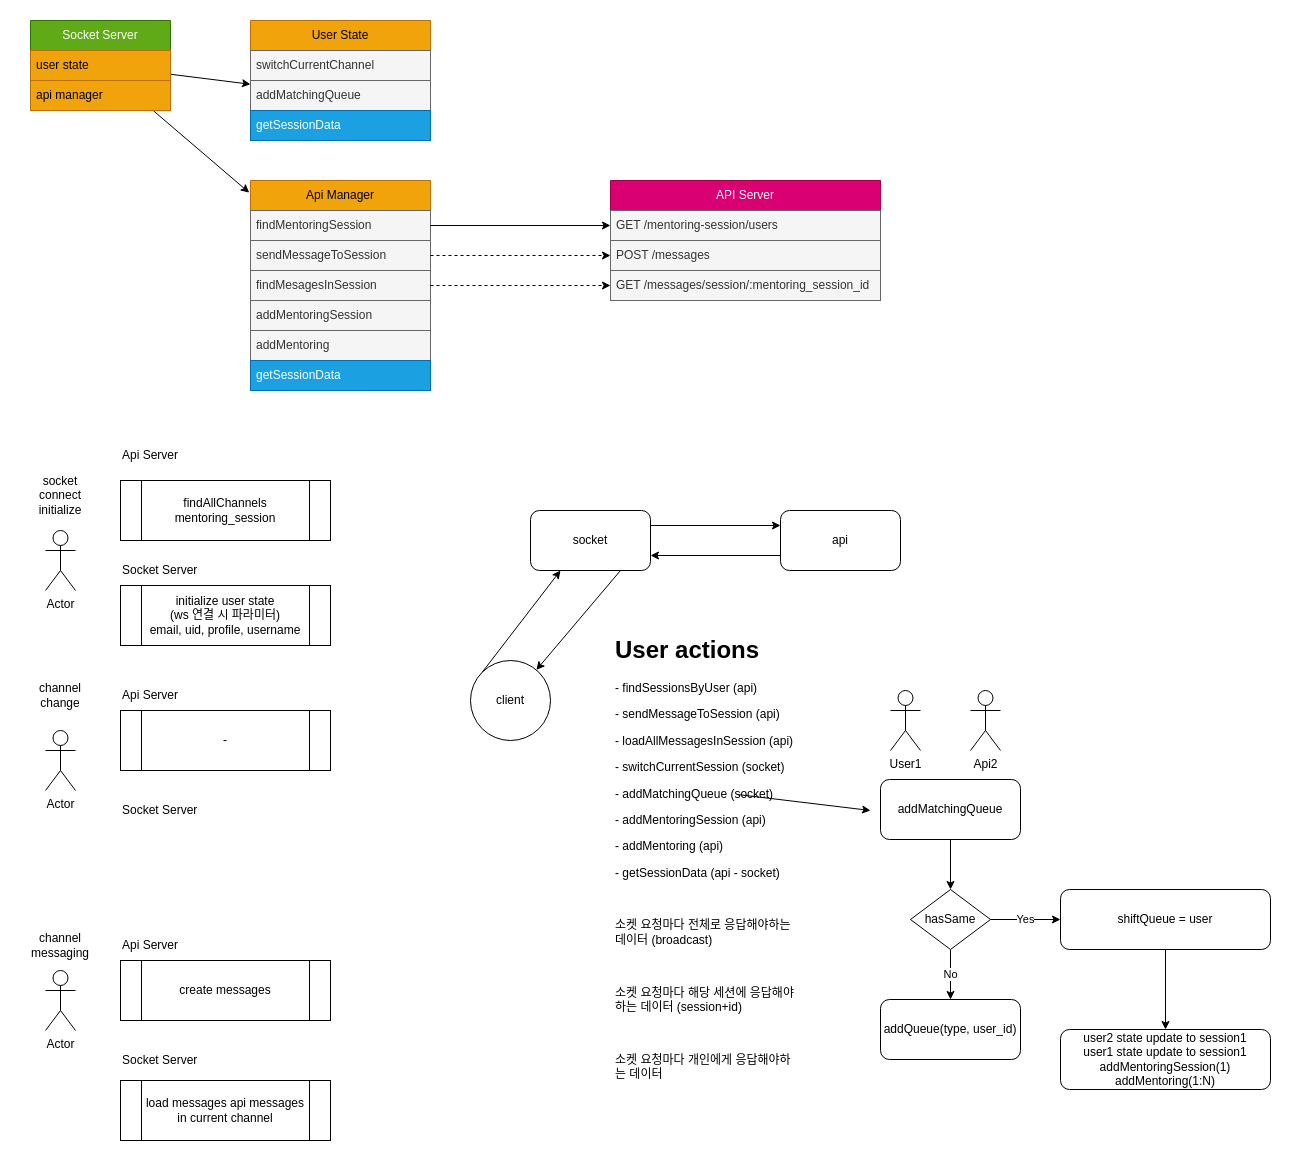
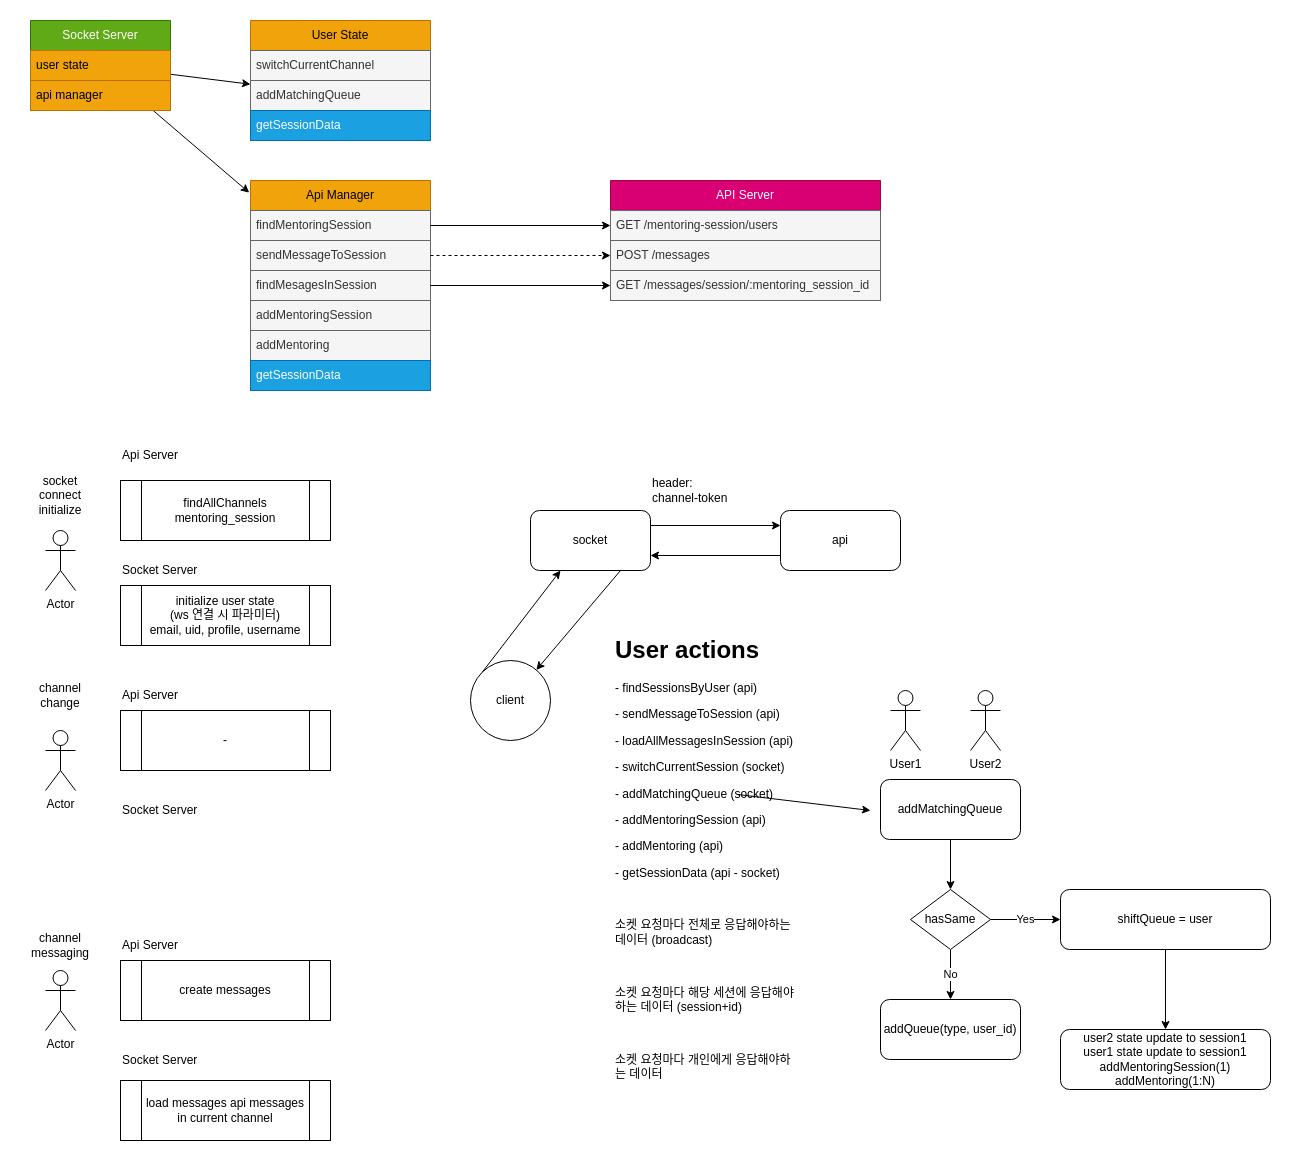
  <mxCell id="0" />
  <mxCell id="1" parent="0" />
  <mxCell id="2" value="API Server" style="swimlane;fontStyle=0;childLayout=stackLayout;horizontal=1;startSize=30;horizontalStack=0;resizeParent=1;resizeParentMax=0;resizeLast=0;collapsible=1;marginBottom=0;whiteSpace=wrap;html=1;fillColor=#d80073;fontColor=#ffffff;strokeColor=#A50040;" vertex="1" parent="1"><mxGeometry x="610" y="180" width="270" height="120" as="geometry" /></mxCell>
  <mxCell id="3" value="GET /mentoring-session/users" style="text;strokeColor=#666666;fillColor=#f5f5f5;align=left;verticalAlign=middle;spacingLeft=4;spacingRight=4;overflow=hidden;points=[[0,0.5],[1,0.5]];portConstraint=eastwest;rotatable=0;whiteSpace=wrap;html=1;fontColor=#333333;" vertex="1" parent="2"><mxGeometry y="30" width="270" height="30" as="geometry" /></mxCell>
  <mxCell id="4" value="POST /messages" style="text;strokeColor=#666666;fillColor=#f5f5f5;align=left;verticalAlign=middle;spacingLeft=4;spacingRight=4;overflow=hidden;points=[[0,0.5],[1,0.5]];portConstraint=eastwest;rotatable=0;whiteSpace=wrap;html=1;fontColor=#333333;" vertex="1" parent="2"><mxGeometry y="60" width="270" height="30" as="geometry" /></mxCell>
  <mxCell id="5" value="GET /messages/session/:mentoring_session_id" style="text;strokeColor=#666666;fillColor=#f5f5f5;align=left;verticalAlign=middle;spacingLeft=4;spacingRight=4;overflow=hidden;points=[[0,0.5],[1,0.5]];portConstraint=eastwest;rotatable=0;whiteSpace=wrap;html=1;fontColor=#333333;" vertex="1" parent="2"><mxGeometry y="90" width="270" height="30" as="geometry" /></mxCell>
  <mxCell id="6" value="" style="edgeStyle=none;html=1;" edge="1" parent="1" source="8" target="22"><mxGeometry relative="1" as="geometry" /></mxCell>
  <mxCell id="7" value="" style="edgeStyle=none;html=1;entryX=-0.007;entryY=0.058;entryDx=0;entryDy=0;entryPerimeter=0;" edge="1" parent="1" source="8" target="13"><mxGeometry relative="1" as="geometry" /></mxCell>
  <mxCell id="8" value="Socket Server" style="swimlane;fontStyle=0;childLayout=stackLayout;horizontal=1;startSize=30;horizontalStack=0;resizeParent=1;resizeParentMax=0;resizeLast=0;collapsible=1;marginBottom=0;whiteSpace=wrap;html=1;fillColor=#60a917;fontColor=#ffffff;strokeColor=#2D7600;" vertex="1" parent="1"><mxGeometry x="30" y="20" width="140" height="90" as="geometry" /></mxCell>
  <mxCell id="9" value="user state" style="text;strokeColor=#BD7000;fillColor=#f0a30a;align=left;verticalAlign=middle;spacingLeft=4;spacingRight=4;overflow=hidden;points=[[0,0.5],[1,0.5]];portConstraint=eastwest;rotatable=0;whiteSpace=wrap;html=1;fontColor=#000000;" vertex="1" parent="8"><mxGeometry y="30" width="140" height="30" as="geometry" /></mxCell>
  <mxCell id="10" value="api manager" style="text;strokeColor=#BD7000;fillColor=#f0a30a;align=left;verticalAlign=middle;spacingLeft=4;spacingRight=4;overflow=hidden;points=[[0,0.5],[1,0.5]];portConstraint=eastwest;rotatable=0;whiteSpace=wrap;html=1;fontColor=#000000;" vertex="1" parent="8"><mxGeometry y="60" width="140" height="30" as="geometry" /></mxCell>
  <mxCell id="11" value="Actor" style="shape=umlActor;verticalLabelPosition=bottom;verticalAlign=top;html=1;outlineConnect=0;" vertex="1" parent="1"><mxGeometry x="45" y="530" width="30" height="60" as="geometry" /></mxCell>
  <mxCell id="12" value="socket connect initialize" style="text;html=1;strokeColor=none;fillColor=none;align=center;verticalAlign=middle;whiteSpace=wrap;rounded=0;" vertex="1" parent="1"><mxGeometry x="30" y="480" width="60" height="30" as="geometry" /></mxCell>
  <mxCell id="13" value="Api Manager" style="swimlane;fontStyle=0;childLayout=stackLayout;horizontal=1;startSize=30;horizontalStack=0;resizeParent=1;resizeParentMax=0;resizeLast=0;collapsible=1;marginBottom=0;whiteSpace=wrap;html=1;fillColor=#f0a30a;fontColor=#000000;strokeColor=#BD7000;" vertex="1" parent="1"><mxGeometry x="250" y="180" width="180" height="210" as="geometry" /></mxCell>
  <mxCell id="14" value="findMentoringSession" style="text;strokeColor=#666666;fillColor=#f5f5f5;align=left;verticalAlign=middle;spacingLeft=4;spacingRight=4;overflow=hidden;points=[[0,0.5],[1,0.5]];portConstraint=eastwest;rotatable=0;whiteSpace=wrap;html=1;fontColor=#333333;" vertex="1" parent="13"><mxGeometry y="30" width="180" height="30" as="geometry" /></mxCell>
  <mxCell id="15" value="sendMessageToSession" style="text;strokeColor=#666666;fillColor=#f5f5f5;align=left;verticalAlign=middle;spacingLeft=4;spacingRight=4;overflow=hidden;points=[[0,0.5],[1,0.5]];portConstraint=eastwest;rotatable=0;whiteSpace=wrap;html=1;fontColor=#333333;" vertex="1" parent="13"><mxGeometry y="60" width="180" height="30" as="geometry" /></mxCell>
  <mxCell id="16" value="findMesagesInSession" style="text;strokeColor=#666666;fillColor=#f5f5f5;align=left;verticalAlign=middle;spacingLeft=4;spacingRight=4;overflow=hidden;points=[[0,0.5],[1,0.5]];portConstraint=eastwest;rotatable=0;whiteSpace=wrap;html=1;fontColor=#333333;" vertex="1" parent="13"><mxGeometry y="90" width="180" height="30" as="geometry" /></mxCell>
  <mxCell id="17" value="addMentoringSession" style="text;strokeColor=#666666;fillColor=#f5f5f5;align=left;verticalAlign=middle;spacingLeft=4;spacingRight=4;overflow=hidden;points=[[0,0.5],[1,0.5]];portConstraint=eastwest;rotatable=0;whiteSpace=wrap;html=1;fontColor=#333333;" vertex="1" parent="13"><mxGeometry y="120" width="180" height="30" as="geometry" /></mxCell>
  <mxCell id="18" value="addMentoring" style="text;strokeColor=#666666;fillColor=#f5f5f5;align=left;verticalAlign=middle;spacingLeft=4;spacingRight=4;overflow=hidden;points=[[0,0.5],[1,0.5]];portConstraint=eastwest;rotatable=0;whiteSpace=wrap;html=1;fontColor=#333333;" vertex="1" parent="13"><mxGeometry y="150" width="180" height="30" as="geometry" /></mxCell>
  <mxCell id="19" value="getSessionData" style="text;strokeColor=#006EAF;fillColor=#1ba1e2;align=left;verticalAlign=middle;spacingLeft=4;spacingRight=4;overflow=hidden;points=[[0,0.5],[1,0.5]];portConstraint=eastwest;rotatable=0;whiteSpace=wrap;html=1;fontColor=#ffffff;" vertex="1" parent="13"><mxGeometry y="180" width="180" height="30" as="geometry" /></mxCell>
  <mxCell id="20" value="User State" style="swimlane;fontStyle=0;childLayout=stackLayout;horizontal=1;startSize=30;horizontalStack=0;resizeParent=1;resizeParentMax=0;resizeLast=0;collapsible=1;marginBottom=0;whiteSpace=wrap;html=1;fillColor=#f0a30a;fontColor=#000000;strokeColor=#BD7000;" vertex="1" parent="1"><mxGeometry x="250" y="20" width="180" height="120" as="geometry" /></mxCell>
  <mxCell id="21" value="switchCurrentChannel" style="text;strokeColor=#666666;fillColor=#f5f5f5;align=left;verticalAlign=middle;spacingLeft=4;spacingRight=4;overflow=hidden;points=[[0,0.5],[1,0.5]];portConstraint=eastwest;rotatable=0;whiteSpace=wrap;html=1;fontColor=#333333;" vertex="1" parent="20"><mxGeometry y="30" width="180" height="30" as="geometry" /></mxCell>
  <mxCell id="22" value="addMatchingQueue" style="text;strokeColor=#666666;fillColor=#f5f5f5;align=left;verticalAlign=middle;spacingLeft=4;spacingRight=4;overflow=hidden;points=[[0,0.5],[1,0.5]];portConstraint=eastwest;rotatable=0;whiteSpace=wrap;html=1;fontColor=#333333;" vertex="1" parent="20"><mxGeometry y="60" width="180" height="30" as="geometry" /></mxCell>
  <mxCell id="23" value="getSessionData" style="text;strokeColor=#006EAF;fillColor=#1ba1e2;align=left;verticalAlign=middle;spacingLeft=4;spacingRight=4;overflow=hidden;points=[[0,0.5],[1,0.5]];portConstraint=eastwest;rotatable=0;whiteSpace=wrap;html=1;fontColor=#ffffff;" vertex="1" parent="20"><mxGeometry y="90" width="180" height="30" as="geometry" /></mxCell>
  <mxCell id="24" value="findAllChannels&lt;br&gt;mentoring_session" style="shape=process;whiteSpace=wrap;html=1;backgroundOutline=1;" vertex="1" parent="1"><mxGeometry x="120" y="480" width="210" height="60" as="geometry" /></mxCell>
  <mxCell id="25" value="initialize user state&lt;br&gt;(ws 연결 시 파라미터)&lt;br&gt;email, uid, profile, username" style="shape=process;whiteSpace=wrap;html=1;backgroundOutline=1;" vertex="1" parent="1"><mxGeometry x="120" y="585" width="210" height="60" as="geometry" /></mxCell>
  <mxCell id="26" value="-" style="shape=process;whiteSpace=wrap;html=1;backgroundOutline=1;" vertex="1" parent="1"><mxGeometry x="120" y="710" width="210" height="60" as="geometry" /></mxCell>
  <mxCell id="27" value="Actor" style="shape=umlActor;verticalLabelPosition=bottom;verticalAlign=top;html=1;outlineConnect=0;" vertex="1" parent="1"><mxGeometry x="45" y="730" width="30" height="60" as="geometry" /></mxCell>
  <mxCell id="28" value="channel change" style="text;html=1;strokeColor=none;fillColor=none;align=center;verticalAlign=middle;whiteSpace=wrap;rounded=0;" vertex="1" parent="1"><mxGeometry x="20" y="680" width="80" height="30" as="geometry" /></mxCell>
  <mxCell id="29" value="Api Server" style="text;html=1;strokeColor=none;fillColor=none;align=left;verticalAlign=middle;whiteSpace=wrap;rounded=0;" vertex="1" parent="1"><mxGeometry x="120" y="440" width="60" height="30" as="geometry" /></mxCell>
  <mxCell id="30" value="Socket Server" style="text;html=1;strokeColor=none;fillColor=none;align=left;verticalAlign=middle;whiteSpace=wrap;rounded=0;" vertex="1" parent="1"><mxGeometry x="120" y="555" width="110" height="30" as="geometry" /></mxCell>
  <mxCell id="31" value="Socket Server" style="text;html=1;strokeColor=none;fillColor=none;align=left;verticalAlign=middle;whiteSpace=wrap;rounded=0;" vertex="1" parent="1"><mxGeometry x="120" y="795" width="110" height="30" as="geometry" /></mxCell>
  <mxCell id="32" value="Api Server" style="text;html=1;strokeColor=none;fillColor=none;align=left;verticalAlign=middle;whiteSpace=wrap;rounded=0;" vertex="1" parent="1"><mxGeometry x="120" y="680" width="60" height="30" as="geometry" /></mxCell>
  <mxCell id="33" value="Actor" style="shape=umlActor;verticalLabelPosition=bottom;verticalAlign=top;html=1;outlineConnect=0;" vertex="1" parent="1"><mxGeometry x="45" y="970" width="30" height="60" as="geometry" /></mxCell>
  <mxCell id="34" value="channel messaging" style="text;html=1;strokeColor=none;fillColor=none;align=center;verticalAlign=middle;whiteSpace=wrap;rounded=0;" vertex="1" parent="1"><mxGeometry x="20" y="930" width="80" height="30" as="geometry" /></mxCell>
  <mxCell id="35" value="Api Server" style="text;html=1;strokeColor=none;fillColor=none;align=left;verticalAlign=middle;whiteSpace=wrap;rounded=0;" vertex="1" parent="1"><mxGeometry x="120" y="930" width="60" height="30" as="geometry" /></mxCell>
  <mxCell id="36" value="Socket Server" style="text;html=1;strokeColor=none;fillColor=none;align=left;verticalAlign=middle;whiteSpace=wrap;rounded=0;" vertex="1" parent="1"><mxGeometry x="120" y="1045" width="110" height="30" as="geometry" /></mxCell>
  <mxCell id="37" value="create messages" style="shape=process;whiteSpace=wrap;html=1;backgroundOutline=1;" vertex="1" parent="1"><mxGeometry x="120" y="960" width="210" height="60" as="geometry" /></mxCell>
  <mxCell id="38" value="load messages api messages in current channel" style="shape=process;whiteSpace=wrap;html=1;backgroundOutline=1;" vertex="1" parent="1"><mxGeometry x="120" y="1080" width="210" height="60" as="geometry" /></mxCell>
  <mxCell id="39" style="edgeStyle=none;html=1;exitX=0;exitY=0;exitDx=0;exitDy=0;entryX=0.25;entryY=1;entryDx=0;entryDy=0;" edge="1" parent="1" source="40" target="43"><mxGeometry relative="1" as="geometry" /></mxCell>
  <mxCell id="40" value="client" style="ellipse;whiteSpace=wrap;html=1;aspect=fixed;" vertex="1" parent="1"><mxGeometry x="470" y="660" width="80" height="80" as="geometry" /></mxCell>
  <mxCell id="41" style="edgeStyle=none;html=1;exitX=1;exitY=0.25;exitDx=0;exitDy=0;entryX=0;entryY=0.25;entryDx=0;entryDy=0;" edge="1" parent="1" source="43" target="45"><mxGeometry relative="1" as="geometry" /></mxCell>
  <mxCell id="42" style="edgeStyle=none;html=1;exitX=0.75;exitY=1;exitDx=0;exitDy=0;" edge="1" parent="1" source="43" target="40"><mxGeometry relative="1" as="geometry" /></mxCell>
  <mxCell id="43" value="socket" style="rounded=1;whiteSpace=wrap;html=1;" vertex="1" parent="1"><mxGeometry x="530" y="510" width="120" height="60" as="geometry" /></mxCell>
  <mxCell id="44" style="edgeStyle=none;html=1;exitX=0;exitY=0.75;exitDx=0;exitDy=0;entryX=1;entryY=0.75;entryDx=0;entryDy=0;" edge="1" parent="1" source="45" target="43"><mxGeometry relative="1" as="geometry" /></mxCell>
  <mxCell id="45" value="api" style="rounded=1;whiteSpace=wrap;html=1;" vertex="1" parent="1"><mxGeometry x="780" y="510" width="120" height="60" as="geometry" /></mxCell>
+ <mxCell id="46" value="header: channel-token" style="text;html=1;strokeColor=none;fillColor=none;align=left;verticalAlign=middle;whiteSpace=wrap;rounded=0;fontStyle=0" vertex="1" parent="1"><mxGeometry x="650" y="465" width="90" height="50" as="geometry" /></mxCell>
  <mxCell id="47" value="&lt;h1&gt;User actions&lt;/h1&gt;&lt;p&gt;- findSessionsByUser (api)&lt;/p&gt;&lt;p&gt;- sendMessageToSession (api)&lt;/p&gt;&lt;p&gt;- loadAllMessagesInSession (api)&lt;/p&gt;&lt;p&gt;- switchCurrentSession (socket)&lt;/p&gt;&lt;p&gt;- addMatchingQueue (socket)&lt;/p&gt;&lt;p&gt;- addMentoringSession (api)&lt;/p&gt;&lt;p&gt;- addMentoring (api)&lt;/p&gt;&lt;p&gt;- getSessionData (api - socket)&lt;/p&gt;&lt;p&gt;&lt;br&gt;&lt;/p&gt;&lt;p&gt;소켓 요청마다 전체로 응답해야하는 데이터 (broadcast)&lt;/p&gt;&lt;p&gt;&lt;br&gt;&lt;/p&gt;&lt;p&gt;소켓 요청마다 해당 세션에 응답해야하는 데이터 (session+id)&lt;/p&gt;&lt;p&gt;&lt;br&gt;&lt;/p&gt;&lt;p&gt;소켓 요청마다 개인에게 응답해야하는 데이터&lt;/p&gt;" style="text;html=1;strokeColor=none;fillColor=none;spacing=5;spacingTop=-20;whiteSpace=wrap;overflow=hidden;rounded=0;" vertex="1" parent="1"><mxGeometry x="610" y="630" width="190" height="500" as="geometry" /></mxCell>
  <mxCell id="48" value="" style="endArrow=classic;html=1;entryX=0;entryY=0.5;entryDx=0;entryDy=0;" edge="1" parent="1"><mxGeometry width="50" height="50" relative="1" as="geometry"><mxPoint x="737" y="794" as="sourcePoint" /><mxPoint x="870" y="810" as="targetPoint" /></mxGeometry></mxCell>
  <mxCell id="49" value="User1" style="shape=umlActor;verticalLabelPosition=bottom;verticalAlign=top;html=1;outlineConnect=0;" vertex="1" parent="1"><mxGeometry x="890" y="690" width="30" height="60" as="geometry" /></mxCell>
  <mxCell id="50" value="" style="edgeStyle=none;html=1;entryX=0.5;entryY=0;entryDx=0;entryDy=0;" edge="1" parent="1" source="51" target="55"><mxGeometry relative="1" as="geometry"><mxPoint x="950" y="889" as="targetPoint" /></mxGeometry></mxCell>
  <mxCell id="51" value="addMatchingQueue" style="rounded=1;whiteSpace=wrap;html=1;" vertex="1" parent="1"><mxGeometry x="880" y="779" width="140" height="60" as="geometry" /></mxCell>
- <mxCell id="52" value="Api2" style="shape=umlActor;verticalLabelPosition=bottom;verticalAlign=top;html=1;outlineConnect=0;" vertex="1" parent="1"><mxGeometry x="970" y="690" width="30" height="60" as="geometry" /></mxCell>
+ <mxCell id="52" value="User2" style="shape=umlActor;verticalLabelPosition=bottom;verticalAlign=top;html=1;outlineConnect=0;" vertex="1" parent="1"><mxGeometry x="970" y="690" width="30" height="60" as="geometry" /></mxCell>
  <mxCell id="53" value="Yes" style="edgeStyle=none;html=1;" edge="1" parent="1" source="55" target="57"><mxGeometry relative="1" as="geometry" /></mxCell>
  <mxCell id="54" value="No" style="edgeStyle=none;html=1;" edge="1" parent="1" source="55" target="59"><mxGeometry relative="1" as="geometry" /></mxCell>
  <mxCell id="55" value="hasSame" style="rhombus;whiteSpace=wrap;html=1;" vertex="1" parent="1"><mxGeometry x="910" y="889" width="80" height="60" as="geometry" /></mxCell>
  <mxCell id="56" value="" style="edgeStyle=none;html=1;" edge="1" parent="1" source="57" target="58"><mxGeometry relative="1" as="geometry" /></mxCell>
  <mxCell id="57" value="shiftQueue = user" style="rounded=1;whiteSpace=wrap;html=1;" vertex="1" parent="1"><mxGeometry x="1060" y="889" width="210" height="60" as="geometry" /></mxCell>
  <mxCell id="58" value="user2 state update to session1&lt;br&gt;user1 state update to session1&lt;br&gt;addMentoringSession(1)&lt;br&gt;addMentoring(1:N)" style="whiteSpace=wrap;html=1;rounded=1;" vertex="1" parent="1"><mxGeometry x="1060" y="1029" width="210" height="60" as="geometry" /></mxCell>
  <mxCell id="59" value="addQueue(type, user_id)" style="rounded=1;whiteSpace=wrap;html=1;" vertex="1" parent="1"><mxGeometry x="880" y="999" width="140" height="60" as="geometry" /></mxCell>
  <mxCell id="60" style="edgeStyle=none;html=1;exitX=1;exitY=0.5;exitDx=0;exitDy=0;entryX=0;entryY=0.5;entryDx=0;entryDy=0;" edge="1" parent="1" source="14" target="3"><mxGeometry relative="1" as="geometry" /></mxCell>
  <mxCell id="61" style="edgeStyle=none;html=1;exitX=1;exitY=0.5;exitDx=0;exitDy=0;entryX=0;entryY=0.5;entryDx=0;entryDy=0;dashed=1;" edge="1" parent="1" source="15" target="4"><mxGeometry relative="1" as="geometry" /></mxCell>
- <mxCell id="62" style="edgeStyle=none;html=1;exitX=1;exitY=0.5;exitDx=0;exitDy=0;entryX=0;entryY=0.5;entryDx=0;entryDy=0;dashed=1;" edge="1" parent="1" source="16" target="5"><mxGeometry relative="1" as="geometry" /></mxCell>
+ <mxCell id="62" style="edgeStyle=none;html=1;exitX=1;exitY=0.5;exitDx=0;exitDy=0;entryX=0;entryY=0.5;entryDx=0;entryDy=0;" edge="1" parent="1" source="16" target="5"><mxGeometry relative="1" as="geometry" /></mxCell>
